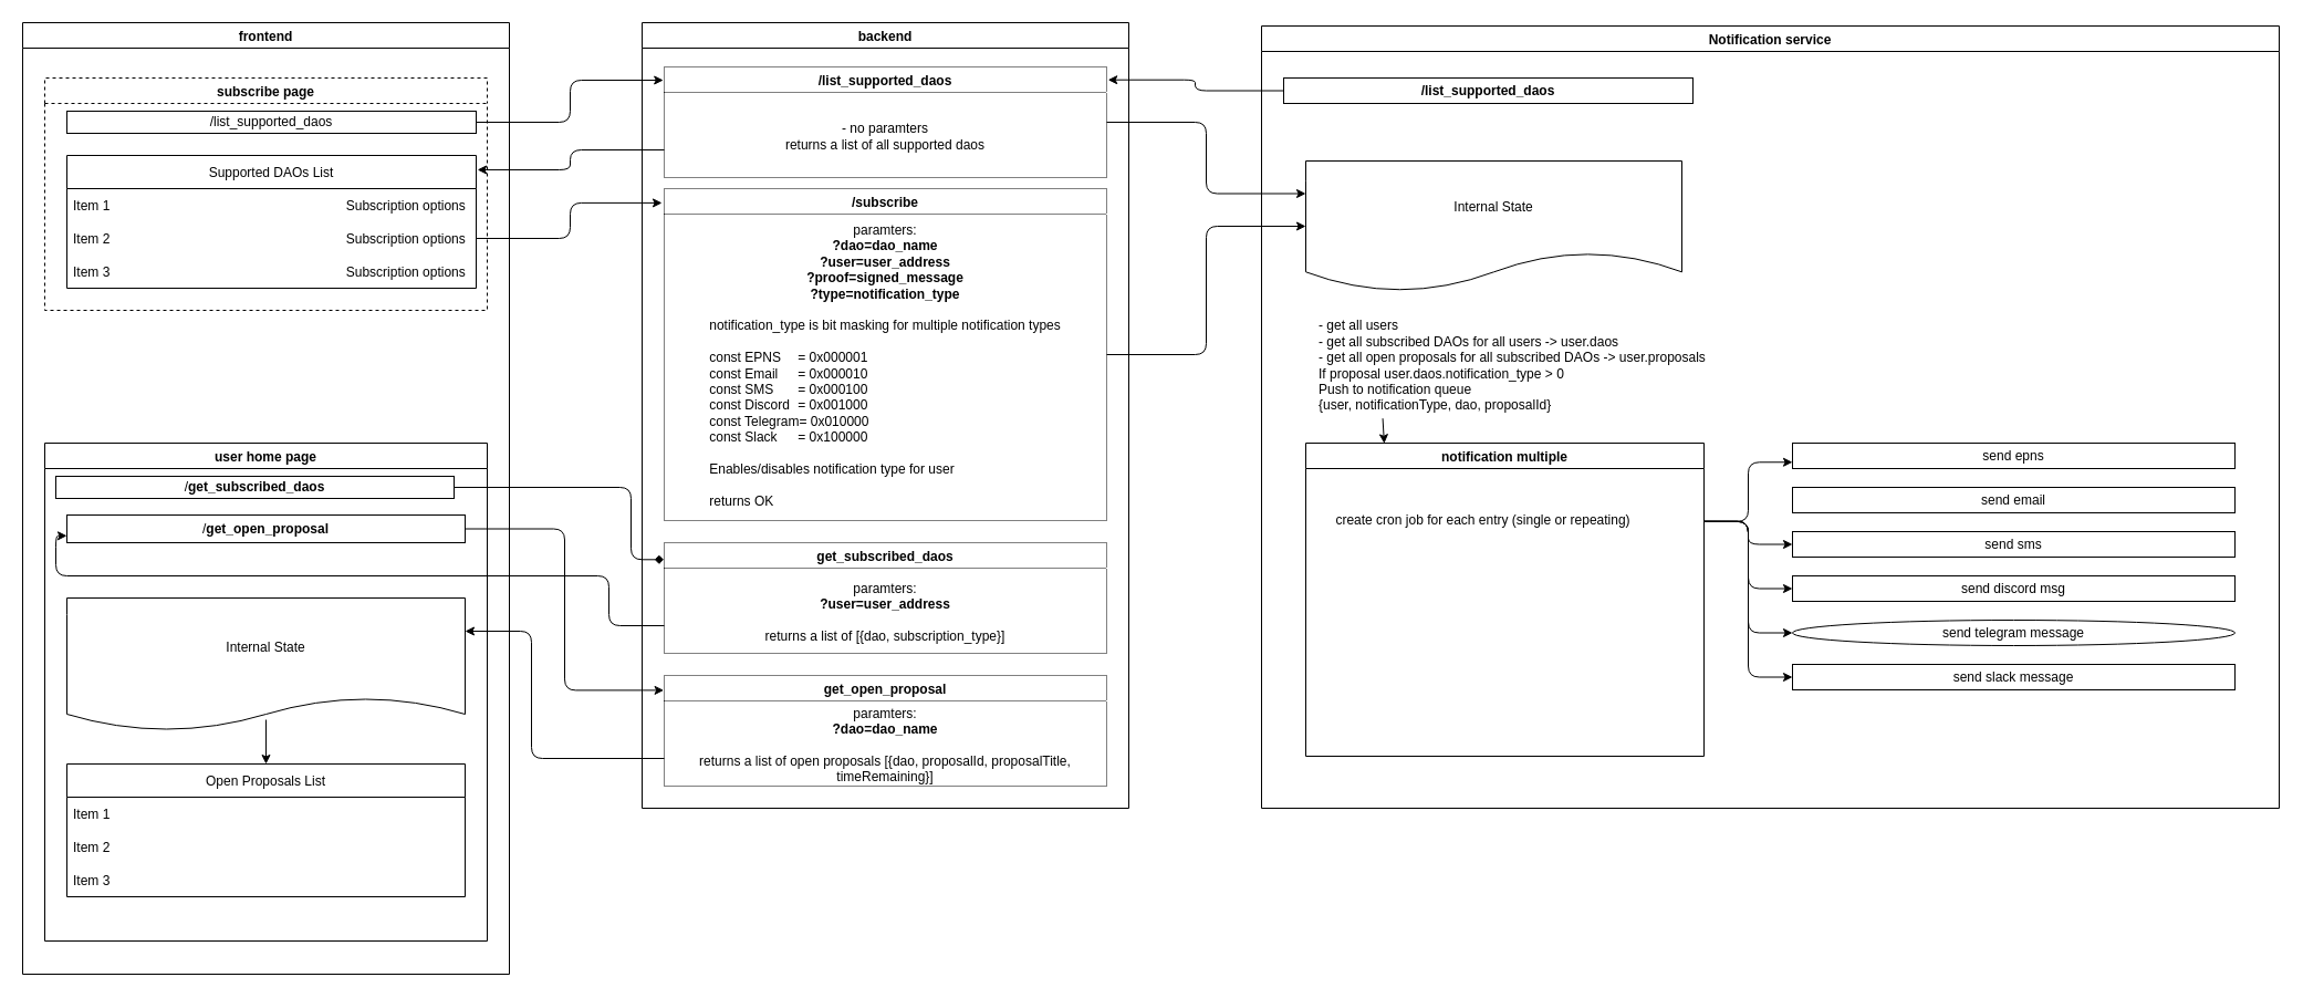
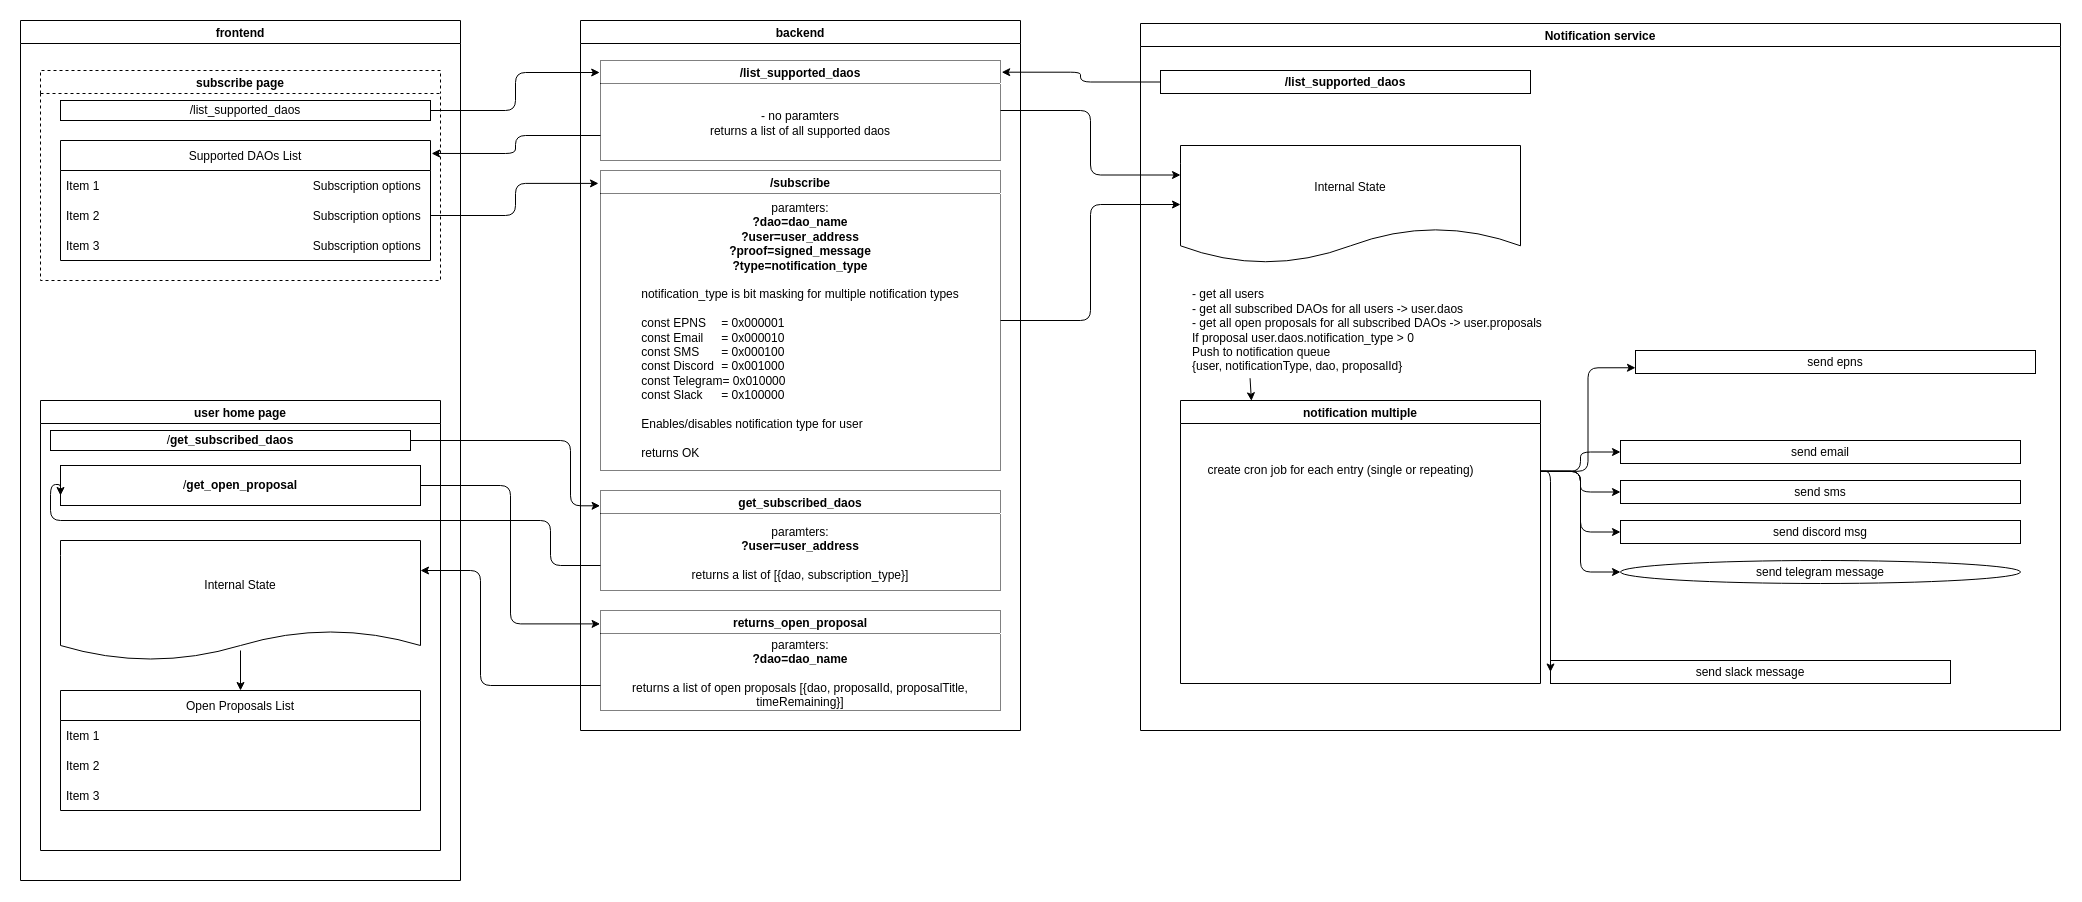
  <mxCell id="0" />
  <mxCell id="1" parent="0" />
  <mxCell id="2" value="frontend" style="swimlane;" vertex="1" parent="1"><mxGeometry x="20" y="20" width="440" height="860" as="geometry" /></mxCell>
  <mxCell id="3" value="subscribe page" style="swimlane;dashed=1;fillColor=none;" vertex="1" parent="2"><mxGeometry x="20" y="50" width="400" height="210" as="geometry" /></mxCell>
  <mxCell id="4" value="/list_supported_daos" style="rounded=0;whiteSpace=wrap;html=1;fillColor=none;" vertex="1" parent="3"><mxGeometry x="20" y="30" width="370" height="20" as="geometry" /></mxCell>
  <mxCell id="5" value="Supported DAOs List" style="swimlane;fontStyle=0;childLayout=stackLayout;horizontal=1;startSize=30;horizontalStack=0;resizeParent=1;resizeParentMax=0;resizeLast=0;collapsible=1;marginBottom=0;fillColor=none;" vertex="1" parent="3"><mxGeometry x="20" y="70" width="370" height="120" as="geometry" /></mxCell>
  <mxCell id="6" value="Item 1                                                                Subscription options" style="text;strokeColor=none;fillColor=none;align=left;verticalAlign=middle;spacingLeft=4;spacingRight=4;overflow=hidden;points=[[0,0.5],[1,0.5]];portConstraint=eastwest;rotatable=0;" vertex="1" parent="5"><mxGeometry y="30" width="370" height="30" as="geometry" /></mxCell>
  <mxCell id="7" value="Item 2                                                                Subscription options" style="text;strokeColor=none;fillColor=none;align=left;verticalAlign=middle;spacingLeft=4;spacingRight=4;overflow=hidden;points=[[0,0.5],[1,0.5]];portConstraint=eastwest;rotatable=0;" vertex="1" parent="5"><mxGeometry y="60" width="370" height="30" as="geometry" /></mxCell>
  <mxCell id="8" value="Item 3                                                                Subscription options" style="text;strokeColor=none;fillColor=none;align=left;verticalAlign=middle;spacingLeft=4;spacingRight=4;overflow=hidden;points=[[0,0.5],[1,0.5]];portConstraint=eastwest;rotatable=0;" vertex="1" parent="5"><mxGeometry y="90" width="370" height="30" as="geometry" /></mxCell>
  <mxCell id="9" value="user home page" style="swimlane;fillColor=none;" vertex="1" parent="2"><mxGeometry x="20" y="380" width="400" height="450" as="geometry" /></mxCell>
  <mxCell id="10" value="Internal State" style="shape=document;whiteSpace=wrap;html=1;boundedLbl=1;fillColor=none;size=0.25;" vertex="1" parent="9"><mxGeometry x="20" y="140" width="360" height="120" as="geometry" /></mxCell>
  <mxCell id="11" value="Open Proposals List" style="swimlane;fontStyle=0;childLayout=stackLayout;horizontal=1;startSize=30;horizontalStack=0;resizeParent=1;resizeParentMax=0;resizeLast=0;collapsible=1;marginBottom=0;fillColor=none;" vertex="1" parent="9"><mxGeometry x="20" y="290" width="360" height="120" as="geometry" /></mxCell>
  <mxCell id="12" value="Item 1" style="text;strokeColor=none;fillColor=none;align=left;verticalAlign=middle;spacingLeft=4;spacingRight=4;overflow=hidden;points=[[0,0.5],[1,0.5]];portConstraint=eastwest;rotatable=0;" vertex="1" parent="11"><mxGeometry y="30" width="360" height="30" as="geometry" /></mxCell>
  <mxCell id="13" value="Item 2" style="text;strokeColor=none;fillColor=none;align=left;verticalAlign=middle;spacingLeft=4;spacingRight=4;overflow=hidden;points=[[0,0.5],[1,0.5]];portConstraint=eastwest;rotatable=0;" vertex="1" parent="11"><mxGeometry y="60" width="360" height="30" as="geometry" /></mxCell>
  <mxCell id="14" value="Item 3" style="text;strokeColor=none;fillColor=none;align=left;verticalAlign=middle;spacingLeft=4;spacingRight=4;overflow=hidden;points=[[0,0.5],[1,0.5]];portConstraint=eastwest;rotatable=0;" vertex="1" parent="11"><mxGeometry y="90" width="360" height="30" as="geometry" /></mxCell>
  <mxCell id="15" value="" style="edgeStyle=orthogonalEdgeStyle;html=1;" edge="1" parent="9"><mxGeometry relative="1" as="geometry"><mxPoint x="200" y="250" as="sourcePoint" /><mxPoint x="200" y="290" as="targetPoint" /></mxGeometry></mxCell>
  <mxCell id="16" value="/&lt;span style=&quot;font-weight: 700&quot;&gt;get_subscribed_daos&lt;/span&gt;" style="rounded=0;whiteSpace=wrap;html=1;fillColor=none;" vertex="1" parent="9"><mxGeometry x="10" y="30" width="360" height="20" as="geometry" /></mxCell>
- <mxCell id="17" value="/&lt;span style=&quot;font-weight: 700&quot;&gt;get_open_proposal&lt;/span&gt;" style="rounded=0;whiteSpace=wrap;html=1;fillColor=none;" vertex="1" parent="9"><mxGeometry x="20" y="65" width="360" height="25" as="geometry" /></mxCell>
+ <mxCell id="17" value="/&lt;span style=&quot;font-weight: 700&quot;&gt;get_open_proposal&lt;/span&gt;" style="rounded=0;whiteSpace=wrap;html=1;fillColor=none;" vertex="1" parent="9"><mxGeometry x="20" y="65" width="360" height="40" as="geometry" /></mxCell>
  <mxCell id="18" value="backend" style="swimlane;" vertex="1" parent="1"><mxGeometry x="580" y="20" width="440" height="710" as="geometry" /></mxCell>
  <mxCell id="19" value="/list_supported_daos" style="swimlane;dashed=1;dashPattern=1 1;startSize=23;" vertex="1" parent="18"><mxGeometry x="20" y="40" width="400" height="100" as="geometry" /></mxCell>
  <mxCell id="20" value="- no paramters&lt;br&gt;returns a list of all supported daos" style="text;html=1;strokeColor=none;fillColor=none;align=center;verticalAlign=middle;whiteSpace=wrap;rounded=0;dashed=1;" vertex="1" parent="19"><mxGeometry x="20" y="35" width="360" height="55" as="geometry" /></mxCell>
  <mxCell id="21" value="get_subscribed_daos" style="swimlane;dashed=1;dashPattern=1 1;startSize=23;" vertex="1" parent="18"><mxGeometry x="20" y="470" width="400" height="100" as="geometry" /></mxCell>
  <mxCell id="22" value="paramters:&lt;br&gt;&lt;b&gt;?user=user_address&lt;/b&gt;&lt;br&gt;&lt;br&gt;returns a list of [{dao, subscription_type}]" style="text;html=1;strokeColor=none;fillColor=none;align=center;verticalAlign=middle;whiteSpace=wrap;rounded=0;dashed=1;" vertex="1" parent="21"><mxGeometry x="20" y="35" width="360" height="55" as="geometry" /></mxCell>
- <mxCell id="23" value="get_open_proposal" style="swimlane;dashed=1;dashPattern=1 1;startSize=23;" vertex="1" parent="18"><mxGeometry x="20" y="590" width="400" height="100" as="geometry" /></mxCell>
+ <mxCell id="23" value="returns_open_proposal" style="swimlane;dashed=1;dashPattern=1 1;startSize=23;" vertex="1" parent="18"><mxGeometry x="20" y="590" width="400" height="100" as="geometry" /></mxCell>
  <mxCell id="24" value="paramters:&lt;br&gt;&lt;b&gt;?dao=dao_name&lt;/b&gt;&lt;br&gt;&lt;br&gt;returns a list of open proposals [{dao, proposalId, proposalTitle, timeRemaining}]" style="text;html=1;strokeColor=none;fillColor=none;align=center;verticalAlign=middle;whiteSpace=wrap;rounded=0;dashed=1;" vertex="1" parent="23"><mxGeometry x="20" y="35" width="360" height="55" as="geometry" /></mxCell>
  <mxCell id="25" style="edgeStyle=orthogonalEdgeStyle;html=1;exitX=1;exitY=0.5;exitDx=0;exitDy=0;" edge="1" parent="1" source="26" target="37"><mxGeometry relative="1" as="geometry" /></mxCell>
  <mxCell id="26" value="/subscribe" style="swimlane;dashed=1;dashPattern=1 1;startSize=23;" vertex="1" parent="1"><mxGeometry x="600" y="170" width="400" height="300" as="geometry" /></mxCell>
  <mxCell id="27" value="paramters:&lt;br&gt;&lt;span style=&quot;font-weight: 700&quot;&gt;?dao=dao_name&lt;/span&gt;&lt;br style=&quot;padding: 0px ; margin: 0px ; font-weight: 700&quot;&gt;&lt;span style=&quot;font-weight: 700&quot;&gt;?user=user_address&lt;/span&gt;&lt;br style=&quot;padding: 0px ; margin: 0px ; font-weight: 700&quot;&gt;&lt;span style=&quot;font-weight: 700&quot;&gt;?proof=signed_message&lt;/span&gt;&lt;br style=&quot;padding: 0px ; margin: 0px ; font-weight: 700&quot;&gt;&lt;span style=&quot;font-weight: 700&quot;&gt;?type=notification_type&lt;br&gt;&lt;/span&gt;&lt;br&gt;notification_type is bit masking for multiple notification types&lt;br&gt;&lt;br&gt;&lt;div style=&quot;text-align: left&quot;&gt;&lt;span&gt;const EPNS &lt;span style=&quot;white-space: pre&quot;&gt;&#09;&lt;/span&gt;= &lt;/span&gt;&lt;span&gt;0x000001&lt;/span&gt;&lt;/div&gt;&lt;div style=&quot;text-align: left&quot;&gt;&lt;span&gt;const Email &lt;span style=&quot;white-space: pre&quot;&gt;&#09;&lt;/span&gt;= &lt;/span&gt;&lt;span&gt;0x000010&lt;/span&gt;&lt;/div&gt;&lt;div style=&quot;text-align: left&quot;&gt;&lt;span&gt;const SMS&amp;nbsp;&lt;span style=&quot;white-space: pre&quot;&gt;&#09;&lt;/span&gt;= 0x000100&lt;/span&gt;&lt;/div&gt;&lt;div style=&quot;text-align: left&quot;&gt;&lt;span&gt;const Discord&lt;span style=&quot;white-space: pre&quot;&gt;&#09;&lt;/span&gt;= 0x001000&lt;/span&gt;&lt;/div&gt;&lt;div style=&quot;text-align: left&quot;&gt;&lt;span&gt;const Telegram= 0x010000&lt;/span&gt;&lt;/div&gt;&lt;div style=&quot;text-align: left&quot;&gt;&lt;span&gt;const Slack&lt;span style=&quot;white-space: pre&quot;&gt;&#09;&lt;/span&gt;= 0x100000&lt;/span&gt;&lt;/div&gt;&lt;div style=&quot;text-align: left&quot;&gt;&lt;span&gt;&lt;br&gt;&lt;/span&gt;&lt;/div&gt;&lt;div style=&quot;text-align: left&quot;&gt;Enables/disables notification type for user&lt;/div&gt;&lt;div style=&quot;text-align: left&quot;&gt;&lt;br&gt;&lt;/div&gt;&lt;div style=&quot;text-align: left&quot;&gt;returns OK&lt;/div&gt;" style="text;html=1;strokeColor=none;fillColor=none;align=center;verticalAlign=middle;whiteSpace=wrap;rounded=0;dashed=1;" vertex="1" parent="26"><mxGeometry x="20" y="20" width="360" height="280" as="geometry" /></mxCell>
  <mxCell id="28" style="edgeStyle=orthogonalEdgeStyle;html=1;exitX=1;exitY=0.5;exitDx=0;exitDy=0;entryX=-0.002;entryY=0.12;entryDx=0;entryDy=0;entryPerimeter=0;" edge="1" parent="1" source="4" target="19"><mxGeometry relative="1" as="geometry" /></mxCell>
  <mxCell id="29" style="edgeStyle=orthogonalEdgeStyle;html=1;exitX=0;exitY=0.75;exitDx=0;exitDy=0;entryX=1.003;entryY=0.108;entryDx=0;entryDy=0;entryPerimeter=0;" edge="1" parent="1" source="19" target="5"><mxGeometry relative="1" as="geometry" /></mxCell>
  <mxCell id="30" style="edgeStyle=orthogonalEdgeStyle;html=1;exitX=1;exitY=0.5;exitDx=0;exitDy=0;entryX=-0.005;entryY=0.043;entryDx=0;entryDy=0;entryPerimeter=0;" edge="1" parent="1" source="7" target="26"><mxGeometry relative="1" as="geometry" /></mxCell>
- <mxCell id="31" style="edgeStyle=orthogonalEdgeStyle;html=1;exitX=1;exitY=0.5;exitDx=0;exitDy=0;entryX=-0.001;entryY=0.153;entryDx=0;entryDy=0;entryPerimeter=0;endArrow=diamond;" edge="1" parent="1" source="16" target="21"><mxGeometry relative="1" as="geometry"><Array as="points"><mxPoint x="570" y="440" /><mxPoint x="570" y="505" /></Array></mxGeometry></mxCell>
+ <mxCell id="31" style="edgeStyle=orthogonalEdgeStyle;html=1;exitX=1;exitY=0.5;exitDx=0;exitDy=0;entryX=-0.001;entryY=0.153;entryDx=0;entryDy=0;entryPerimeter=0;" edge="1" parent="1" source="16" target="21"><mxGeometry relative="1" as="geometry"><Array as="points"><mxPoint x="570" y="440" /><mxPoint x="570" y="505" /></Array></mxGeometry></mxCell>
  <mxCell id="32" style="edgeStyle=orthogonalEdgeStyle;html=1;exitX=0;exitY=0.75;exitDx=0;exitDy=0;entryX=0;entryY=0.75;entryDx=0;entryDy=0;" edge="1" parent="1" source="21" target="17"><mxGeometry relative="1" as="geometry"><Array as="points"><mxPoint x="550" y="565" /><mxPoint x="550" y="520" /><mxPoint x="50" y="520" /><mxPoint x="50" y="484" /></Array></mxGeometry></mxCell>
  <mxCell id="33" style="edgeStyle=orthogonalEdgeStyle;html=1;exitX=1;exitY=0.5;exitDx=0;exitDy=0;entryX=-0.001;entryY=0.134;entryDx=0;entryDy=0;entryPerimeter=0;" edge="1" parent="1" source="17" target="23"><mxGeometry relative="1" as="geometry" /></mxCell>
  <mxCell id="34" style="edgeStyle=orthogonalEdgeStyle;html=1;exitX=0;exitY=0.75;exitDx=0;exitDy=0;entryX=1;entryY=0.25;entryDx=0;entryDy=0;" edge="1" parent="1" source="23" target="10"><mxGeometry relative="1" as="geometry"><Array as="points"><mxPoint x="480" y="685" /><mxPoint x="480" y="570" /></Array></mxGeometry></mxCell>
  <mxCell id="35" value="Notification service" style="swimlane;fillColor=none;" vertex="1" parent="1"><mxGeometry x="1140" y="23" width="920" height="707" as="geometry" /></mxCell>
  <mxCell id="36" value="&lt;span style=&quot;font-weight: 700&quot;&gt;/list_supported_daos&lt;/span&gt;" style="rounded=0;whiteSpace=wrap;html=1;fillColor=none;" vertex="1" parent="35"><mxGeometry x="20" y="47" width="370" height="23" as="geometry" /></mxCell>
  <mxCell id="37" value="Internal State" style="shape=document;whiteSpace=wrap;html=1;boundedLbl=1;fillColor=none;" vertex="1" parent="35"><mxGeometry x="40" y="122" width="340" height="118" as="geometry" /></mxCell>
  <mxCell id="38" value="- get all users&lt;br&gt;- get all subscribed DAOs for all users -&amp;gt; user.daos&lt;br&gt;- get all open proposals for all subscribed DAOs -&amp;gt; user.proposals&lt;br&gt;If proposal user.daos.notification_type &amp;gt; 0&lt;br&gt;Push to notification queue&lt;br&gt;{user, notificationType, dao, proposalId}&amp;nbsp;" style="text;html=1;align=left;verticalAlign=middle;resizable=0;points=[];autosize=1;strokeColor=none;fillColor=none;" vertex="1" parent="35"><mxGeometry x="50" y="262" width="370" height="90" as="geometry" /></mxCell>
  <mxCell id="39" style="edgeStyle=orthogonalEdgeStyle;html=1;exitX=1;exitY=0.25;exitDx=0;exitDy=0;entryX=0;entryY=0.75;entryDx=0;entryDy=0;" edge="1" parent="35" source="45" target="48"><mxGeometry relative="1" as="geometry" /></mxCell>
+ <mxCell id="40" style="edgeStyle=orthogonalEdgeStyle;html=1;exitX=1;exitY=0.25;exitDx=0;exitDy=0;entryX=0;entryY=0.5;entryDx=0;entryDy=0;" edge="1" parent="35" source="45" target="49"><mxGeometry relative="1" as="geometry" /></mxCell>
  <mxCell id="41" style="edgeStyle=orthogonalEdgeStyle;html=1;exitX=1;exitY=0.25;exitDx=0;exitDy=0;entryX=0;entryY=0.5;entryDx=0;entryDy=0;" edge="1" parent="35" source="45" target="50"><mxGeometry relative="1" as="geometry" /></mxCell>
  <mxCell id="42" style="edgeStyle=orthogonalEdgeStyle;html=1;exitX=1;exitY=0.25;exitDx=0;exitDy=0;entryX=0;entryY=0.5;entryDx=0;entryDy=0;" edge="1" parent="35" source="45" target="51"><mxGeometry relative="1" as="geometry" /></mxCell>
  <mxCell id="43" style="edgeStyle=orthogonalEdgeStyle;html=1;exitX=1;exitY=0.25;exitDx=0;exitDy=0;entryX=0;entryY=0.5;entryDx=0;entryDy=0;" edge="1" parent="35" source="45" target="52"><mxGeometry relative="1" as="geometry" /></mxCell>
  <mxCell id="44" style="edgeStyle=orthogonalEdgeStyle;html=1;exitX=1;exitY=0.25;exitDx=0;exitDy=0;entryX=0;entryY=0.5;entryDx=0;entryDy=0;" edge="1" parent="35" source="45" target="53"><mxGeometry relative="1" as="geometry" /></mxCell>
  <mxCell id="45" value="notification multiple" style="swimlane;fillColor=none;" vertex="1" parent="35"><mxGeometry x="40" y="377" width="360" height="283" as="geometry" /></mxCell>
  <mxCell id="46" value="create cron job for each entry (single or repeating)" style="text;html=1;align=center;verticalAlign=middle;resizable=0;points=[];autosize=1;strokeColor=none;fillColor=none;" vertex="1" parent="45"><mxGeometry x="20" y="60" width="280" height="20" as="geometry" /></mxCell>
  <mxCell id="47" value="" style="endArrow=classic;html=1;exitX=0.161;exitY=1.03;exitDx=0;exitDy=0;exitPerimeter=0;entryX=0.197;entryY=0.001;entryDx=0;entryDy=0;entryPerimeter=0;" edge="1" parent="35" source="38" target="45"><mxGeometry width="50" height="50" relative="1" as="geometry"><mxPoint y="307" as="sourcePoint" /><mxPoint x="50" y="257" as="targetPoint" /></mxGeometry></mxCell>
- <mxCell id="48" value="send epns" style="rounded=0;whiteSpace=wrap;html=1;fillColor=none;" vertex="1" parent="35"><mxGeometry x="480" y="377" width="400" height="23" as="geometry" /></mxCell>
+ <mxCell id="48" value="send epns" style="rounded=0;whiteSpace=wrap;html=1;fillColor=none;" vertex="1" parent="35"><mxGeometry x="495" y="327" width="400" height="23" as="geometry" /></mxCell>
  <mxCell id="49" value="send email" style="rounded=0;whiteSpace=wrap;html=1;fillColor=none;" vertex="1" parent="35"><mxGeometry x="480" y="417" width="400" height="23" as="geometry" /></mxCell>
  <mxCell id="50" value="send sms" style="rounded=0;whiteSpace=wrap;html=1;fillColor=none;" vertex="1" parent="35"><mxGeometry x="480" y="457" width="400" height="23" as="geometry" /></mxCell>
  <mxCell id="51" value="send discord msg" style="rounded=0;whiteSpace=wrap;html=1;fillColor=none;" vertex="1" parent="35"><mxGeometry x="480" y="497" width="400" height="23" as="geometry" /></mxCell>
  <mxCell id="52" value="send telegram message" style="ellipse;whiteSpace=wrap;html=1;fillColor=none;" vertex="1" parent="35"><mxGeometry x="480" y="537" width="400" height="23" as="geometry" /></mxCell>
- <mxCell id="53" value="send slack message" style="rounded=0;whiteSpace=wrap;html=1;fillColor=none;" vertex="1" parent="35"><mxGeometry x="480" y="577" width="400" height="23" as="geometry" /></mxCell>
+ <mxCell id="53" value="send slack message" style="rounded=0;whiteSpace=wrap;html=1;fillColor=none;" vertex="1" parent="35"><mxGeometry x="410" y="637" width="400" height="23" as="geometry" /></mxCell>
  <mxCell id="54" style="edgeStyle=orthogonalEdgeStyle;html=1;exitX=0;exitY=0.5;exitDx=0;exitDy=0;entryX=1.003;entryY=0.117;entryDx=0;entryDy=0;entryPerimeter=0;" edge="1" parent="1" source="36" target="19"><mxGeometry relative="1" as="geometry" /></mxCell>
  <mxCell id="55" style="edgeStyle=orthogonalEdgeStyle;html=1;exitX=1;exitY=0.5;exitDx=0;exitDy=0;entryX=0;entryY=0.25;entryDx=0;entryDy=0;" edge="1" parent="1" source="19" target="37"><mxGeometry relative="1" as="geometry" /></mxCell>
